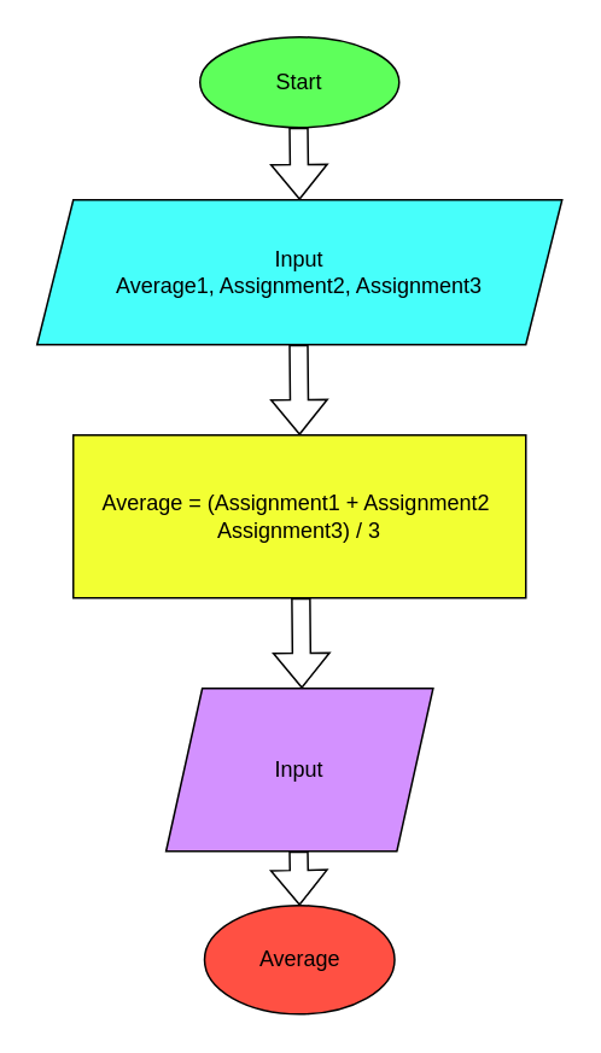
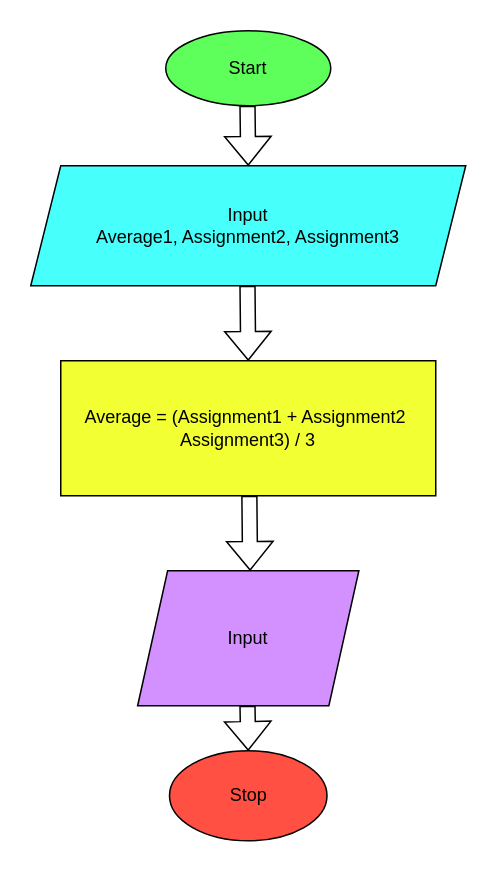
  <mxCell id="0" />
  <mxCell id="1" parent="0" />
  <mxCell id="2" value="Start" style="ellipse;whiteSpace=wrap;html=1;fillColor=light-dark(#5EFF5B,var(--ge-dark-color, #121212));" vertex="1" parent="1"><mxGeometry x="110" y="20" width="110" height="50" as="geometry" /></mxCell>
  <mxCell id="3" value="Input&lt;div&gt;Average1, Assignment2, Assignment3&lt;/div&gt;" style="shape=parallelogram;perimeter=parallelogramPerimeter;whiteSpace=wrap;html=1;fixedSize=1;fillColor=light-dark(#47FFFB,var(--ge-dark-color, #121212));" vertex="1" parent="1"><mxGeometry x="20" y="110" width="290" height="80" as="geometry" /></mxCell>
  <mxCell id="4" value="Average = (Assignment1 + Assignment2&amp;nbsp; Assignment3) / 3" style="rounded=0;whiteSpace=wrap;html=1;fillColor=light-dark(#F2FF33,var(--ge-dark-color, #121212));" vertex="1" parent="1"><mxGeometry x="40" y="240" width="250" height="90" as="geometry" /></mxCell>
  <mxCell id="5" value="Input" style="shape=parallelogram;perimeter=parallelogramPerimeter;whiteSpace=wrap;html=1;fixedSize=1;fillColor=light-dark(#D391FF,var(--ge-dark-color, #121212));" vertex="1" parent="1"><mxGeometry x="91.25" y="380" width="147.5" height="90" as="geometry" /></mxCell>
- <mxCell id="6" value="Average" style="ellipse;whiteSpace=wrap;html=1;fillColor=light-dark(#FF5043,var(--ge-dark-color, #121212));" vertex="1" parent="1"><mxGeometry x="112.5" y="500" width="105" height="60" as="geometry" /></mxCell>
+ <mxCell id="6" value="Stop" style="ellipse;whiteSpace=wrap;html=1;fillColor=light-dark(#FF5043,var(--ge-dark-color, #121212));" vertex="1" parent="1"><mxGeometry x="112.5" y="500" width="105" height="60" as="geometry" /></mxCell>
  <mxCell id="7" value="" style="shape=flexArrow;endArrow=classic;html=1;rounded=0;entryX=0.5;entryY=0;entryDx=0;entryDy=0;" edge="1" parent="1" target="3"><mxGeometry width="50" height="50" relative="1" as="geometry"><mxPoint x="164.5" y="70" as="sourcePoint" /><mxPoint x="170" y="140" as="targetPoint" /></mxGeometry></mxCell>
  <mxCell id="8" value="" style="shape=flexArrow;endArrow=classic;html=1;rounded=0;entryX=0.5;entryY=0;entryDx=0;entryDy=0;" edge="1" parent="1" target="4"><mxGeometry width="50" height="50" relative="1" as="geometry"><mxPoint x="164.5" y="190" as="sourcePoint" /><mxPoint x="165" y="230" as="targetPoint" /></mxGeometry></mxCell>
  <mxCell id="9" value="" style="shape=flexArrow;endArrow=classic;html=1;rounded=0;entryX=0.5;entryY=0;entryDx=0;entryDy=0;" edge="1" parent="1"><mxGeometry width="50" height="50" relative="1" as="geometry"><mxPoint x="165.75" y="330" as="sourcePoint" /><mxPoint x="166.25" y="380" as="targetPoint" /></mxGeometry></mxCell>
  <mxCell id="10" value="" style="shape=flexArrow;endArrow=classic;html=1;rounded=0;" edge="1" parent="1"><mxGeometry width="50" height="50" relative="1" as="geometry"><mxPoint x="164.5" y="470" as="sourcePoint" /><mxPoint x="165" y="500" as="targetPoint" /></mxGeometry></mxCell>
